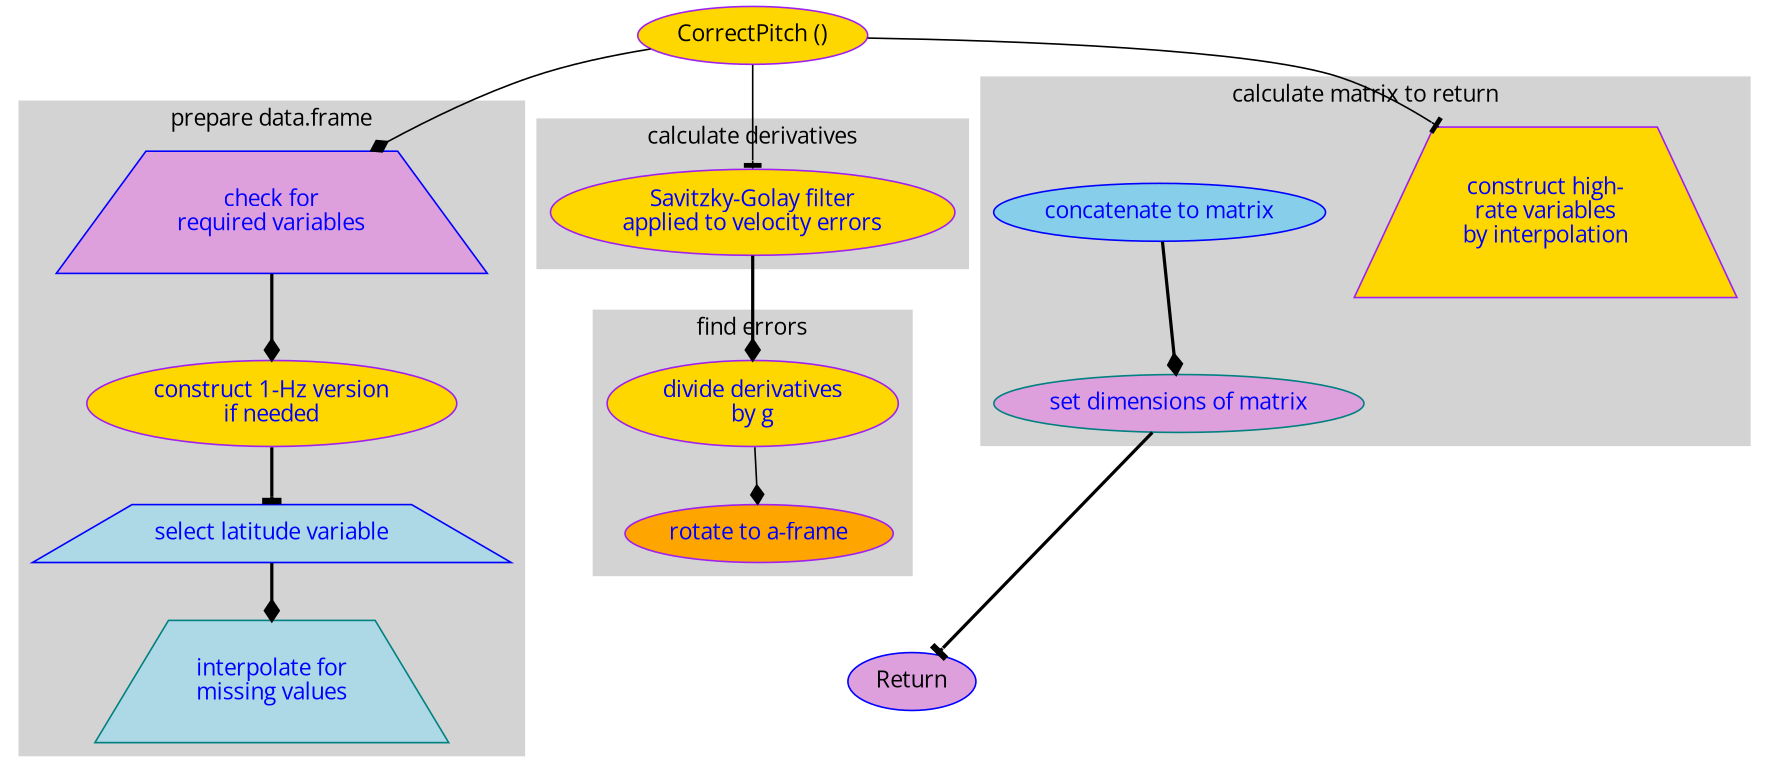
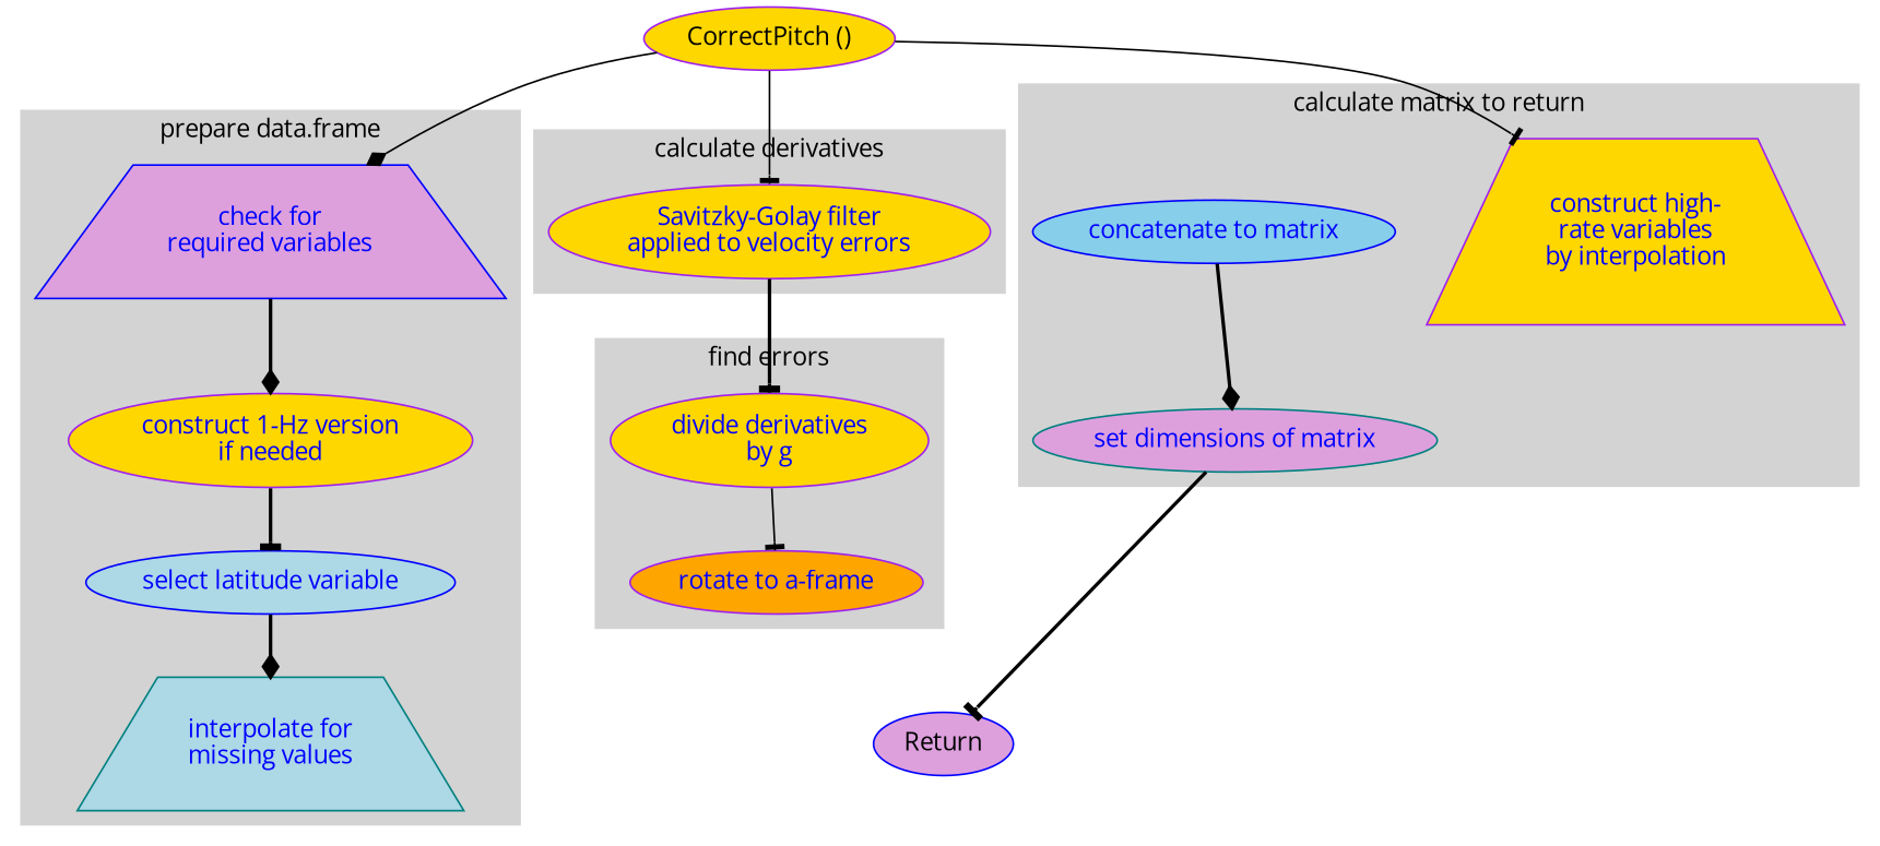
  digraph {
    fontname="Open Sans"
    node [color=purple fillcolor=gold fontcolor=blue fontname="Open Sans" shape=ellipse style=filled]
    edge [arrowhead=diamond fontname="Open Sans" style=bold weight=9]
    "construct high-\nrate variables\nby interpolation" [shape=trapezium width=2]
    "concatenate to matrix" [color=blue fillcolor=skyblue]
    "set dimensions of matrix" [color=teal fillcolor=plum]
    "divide derivatives\nby g" [width=2]
    "rotate to a-frame" [fillcolor=orange width=2]
    "Savitzky-Golay filter\napplied to velocity errors" [width=3]
    "check for\nrequired variables" [color=blue fillcolor=plum shape=trapezium width=2.2]
    "construct 1-Hz version\nif needed" [width=2.5]
-   "select latitude variable" [color=blue fillcolor=lightblue shape=trapezium]
+   "select latitude variable" [color=blue fillcolor=lightblue]
    "interpolate for\nmissing values" [color=teal fillcolor=lightblue shape=trapezium width=2.2]
    Return [color=blue fillcolor=plum fontcolor=""]
    "CorrectPitch ()" [fontcolor=""]
    subgraph cluster_1 {
      color=lightgrey
      label="calculate matrix to return"
      style=filled
      "construct high-\nrate variables\nby interpolation"
      "concatenate to matrix"
      "set dimensions of matrix"
    }
    subgraph cluster_2 {
      color=lightgrey
      label="find errors"
      style=filled
      "divide derivatives\nby g"
      "rotate to a-frame"
    }
    subgraph cluster_3 {
      color=lightgrey
      label="calculate derivatives"
      style=filled
      "Savitzky-Golay filter\napplied to velocity errors"
    }
    subgraph cluster_4 {
      color=lightgrey
      label="prepare data.frame"
      style=filled
      "check for\nrequired variables"
      "construct 1-Hz version\nif needed"
      "select latitude variable"
      "interpolate for\nmissing values"
    }
    "concatenate to matrix" -> "set dimensions of matrix"
    "set dimensions of matrix" -> Return [arrowhead=tee weight=1]
-   "divide derivatives\nby g" -> "rotate to a-frame" [style=solid weight=""]
+   "divide derivatives\nby g" -> "rotate to a-frame" [arrowhead=tee style=solid weight=""]
    "rotate to a-frame" -> Return [style=invis weight=1 arrowhead=""]
-   "Savitzky-Golay filter\napplied to velocity errors" -> "divide derivatives\nby g" [weight=8]
+   "Savitzky-Golay filter\napplied to velocity errors" -> "divide derivatives\nby g" [arrowhead=tee weight=8]
    "check for\nrequired variables" -> "construct 1-Hz version\nif needed"
    "construct 1-Hz version\nif needed" -> "select latitude variable" [arrowhead=tee]
    "select latitude variable" -> "interpolate for\nmissing values"
    "CorrectPitch ()" -> "construct high-\nrate variables\nby interpolation" [arrowhead=tee style=solid weight=8]
    "CorrectPitch ()" -> "Savitzky-Golay filter\napplied to velocity errors" [arrowhead=tee style=solid weight=8]
    "CorrectPitch ()" -> "check for\nrequired variables" [style=solid weight=8]
  }
